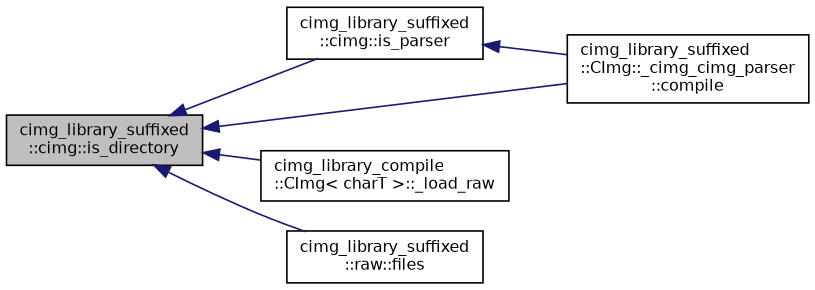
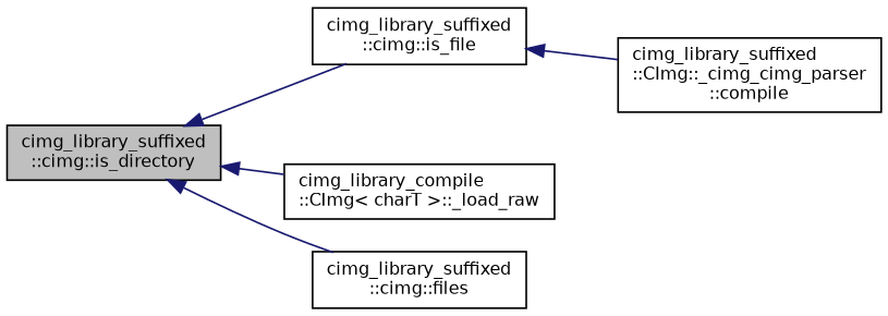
  digraph {
    rankdir=LR
    node [color=black fillcolor=white fontname=Helvetica fontsize=10 shape=record style=filled]
    edge [color=midnightblue dir=back fontname=Helvetica fontsize=10 labelfontname=Helvetica labelfontsize=10 style=solid]
    n1 [fillcolor=grey75 fontcolor=black height=0.2 label="cimg_library_suffixed\l::cimg::is_directory" width=0.4]
-   n2 [height=0.2 label="cimg_library_suffixed\l::cimg::is_parser" width=0.4]
+   n2 [height=0.2 label="cimg_library_suffixed\l::cimg::is_file" width=0.4]
    n3 [height=0.2 label="cimg_library_suffixed\l::CImg::_cimg_cimg_parser\l::compile" width=0.4]
    n4 [height=0.2 label="cimg_library_compile\l::CImg\< charT \>::_load_raw" width=0.4]
-   n5 [height=0.2 label="cimg_library_suffixed\l::raw::files" width=0.4]
+   n5 [height=0.2 label="cimg_library_suffixed\l::cimg::files" width=0.4]
    n1 -> n2
-   n1 -> n3
    n1 -> n4
    n1 -> n5
    n2 -> n3
  }
